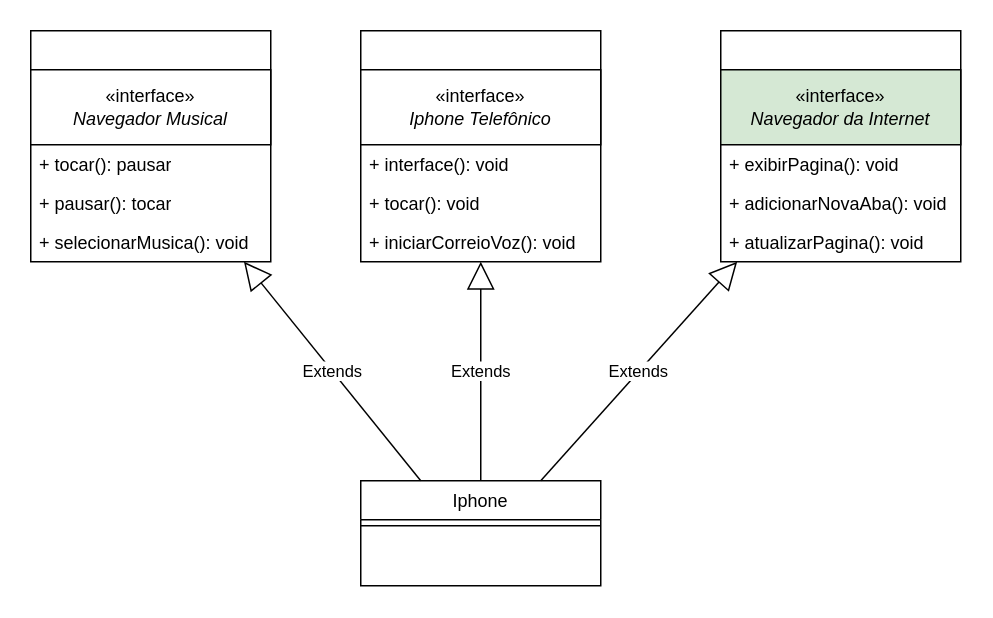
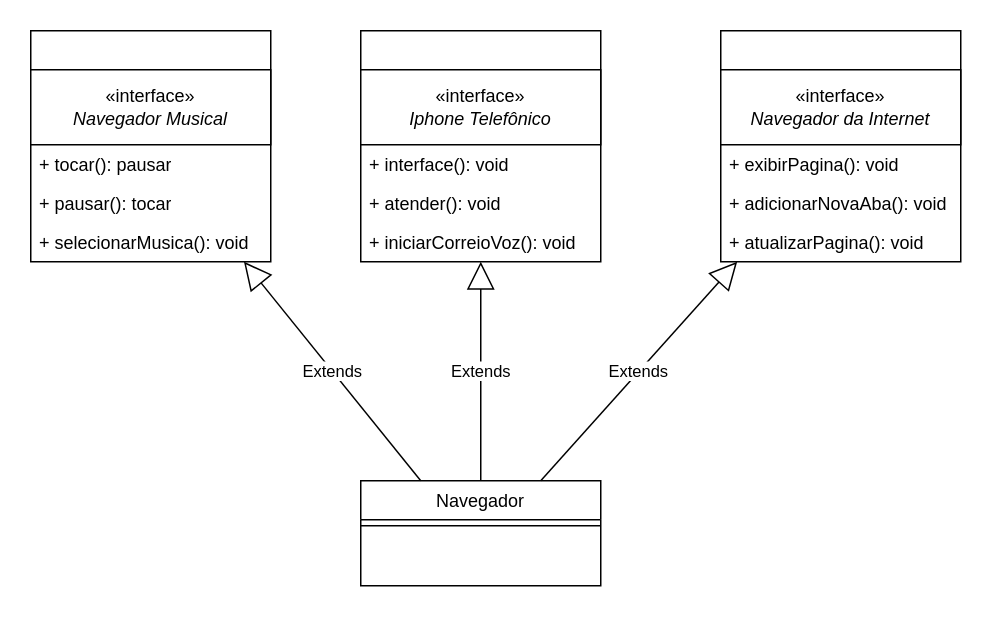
  <mxCell id="0" />
  <mxCell id="1" parent="0" />
- <mxCell id="2" value="Iphone" style="swimlane;fontStyle=0;align=center;verticalAlign=top;childLayout=stackLayout;horizontal=1;startSize=26;horizontalStack=0;resizeParent=1;resizeLast=0;collapsible=1;marginBottom=0;rounded=0;shadow=0;strokeWidth=1;" parent="1" vertex="1"><mxGeometry x="240" y="320" width="160" height="70" as="geometry"><mxRectangle x="340" y="380" width="170" height="26" as="alternateBounds" /></mxGeometry></mxCell>
+ <mxCell id="2" value="Navegador" style="swimlane;fontStyle=0;align=center;verticalAlign=top;childLayout=stackLayout;horizontal=1;startSize=26;horizontalStack=0;resizeParent=1;resizeLast=0;collapsible=1;marginBottom=0;rounded=0;shadow=0;strokeWidth=1;" parent="1" vertex="1"><mxGeometry x="240" y="320" width="160" height="70" as="geometry"><mxRectangle x="340" y="380" width="170" height="26" as="alternateBounds" /></mxGeometry></mxCell>
  <mxCell id="3" value="" style="line;html=1;strokeWidth=1;align=left;verticalAlign=middle;spacingTop=-1;spacingLeft=3;spacingRight=3;rotatable=0;labelPosition=right;points=[];portConstraint=eastwest;" parent="2" vertex="1"><mxGeometry y="26" width="160" height="8" as="geometry" /></mxCell>
  <mxCell id="4" value="Extends" style="endArrow=block;endSize=16;endFill=0;html=1;rounded=0;exitX=0.75;exitY=0;exitDx=0;exitDy=0;" edge="1" parent="1" source="2" target="17"><mxGeometry width="160" relative="1" as="geometry"><mxPoint x="270" y="150" as="sourcePoint" /><mxPoint x="430" y="150" as="targetPoint" /></mxGeometry></mxCell>
  <mxCell id="5" value="Extends" style="endArrow=block;endSize=16;endFill=0;html=1;rounded=0;exitX=0.5;exitY=0;exitDx=0;exitDy=0;" edge="1" parent="1" source="2" target="12"><mxGeometry width="160" relative="1" as="geometry"><mxPoint x="350" y="330" as="sourcePoint" /><mxPoint x="490" y="188" as="targetPoint" /></mxGeometry></mxCell>
  <mxCell id="6" value="Extends" style="endArrow=block;endSize=16;endFill=0;html=1;rounded=0;exitX=0.25;exitY=0;exitDx=0;exitDy=0;" edge="1" parent="1" source="2" target="7"><mxGeometry width="160" relative="1" as="geometry"><mxPoint x="310" y="330" as="sourcePoint" /><mxPoint x="140" y="378" as="targetPoint" /></mxGeometry></mxCell>
  <mxCell id="7" value="" style="swimlane;fontStyle=0;childLayout=stackLayout;horizontal=1;startSize=26;fillColor=none;horizontalStack=0;resizeParent=1;resizeParentMax=0;resizeLast=0;collapsible=1;marginBottom=0;whiteSpace=wrap;html=1;" vertex="1" parent="1"><mxGeometry x="20" y="20" width="160" height="154" as="geometry" /></mxCell>
  <mxCell id="8" value="«interface»&lt;br&gt;&lt;span style=&quot;font-style: italic; text-wrap: nowrap;&quot;&gt;Navegador Musical&lt;/span&gt;" style="html=1;whiteSpace=wrap;" vertex="1" parent="7"><mxGeometry y="26" width="160" height="50" as="geometry" /></mxCell>
  <mxCell id="9" value="+ tocar(): pausar" style="text;strokeColor=none;fillColor=none;align=left;verticalAlign=top;spacingLeft=4;spacingRight=4;overflow=hidden;rotatable=0;points=[[0,0.5],[1,0.5]];portConstraint=eastwest;whiteSpace=wrap;html=1;" vertex="1" parent="7"><mxGeometry y="76" width="160" height="26" as="geometry" /></mxCell>
  <mxCell id="10" value="+ pausar(): tocar" style="text;strokeColor=none;fillColor=none;align=left;verticalAlign=top;spacingLeft=4;spacingRight=4;overflow=hidden;rotatable=0;points=[[0,0.5],[1,0.5]];portConstraint=eastwest;whiteSpace=wrap;html=1;" vertex="1" parent="7"><mxGeometry y="102" width="160" height="26" as="geometry" /></mxCell>
  <mxCell id="11" value="+ selecionarMusica(): void" style="text;strokeColor=none;fillColor=none;align=left;verticalAlign=top;spacingLeft=4;spacingRight=4;overflow=hidden;rotatable=0;points=[[0,0.5],[1,0.5]];portConstraint=eastwest;whiteSpace=wrap;html=1;" vertex="1" parent="7"><mxGeometry y="128" width="160" height="26" as="geometry" /></mxCell>
  <mxCell id="12" value="" style="swimlane;fontStyle=0;childLayout=stackLayout;horizontal=1;startSize=26;fillColor=none;horizontalStack=0;resizeParent=1;resizeParentMax=0;resizeLast=0;collapsible=1;marginBottom=0;whiteSpace=wrap;html=1;" vertex="1" parent="1"><mxGeometry x="240" y="20" width="160" height="154" as="geometry" /></mxCell>
  <mxCell id="13" value="«interface»&lt;br&gt;&lt;span style=&quot;font-style: italic; text-wrap: nowrap;&quot;&gt;Iphone Telefônico&lt;/span&gt;" style="html=1;whiteSpace=wrap;" vertex="1" parent="12"><mxGeometry y="26" width="160" height="50" as="geometry" /></mxCell>
  <mxCell id="14" value="+ interface(): void" style="text;strokeColor=none;fillColor=none;align=left;verticalAlign=top;spacingLeft=4;spacingRight=4;overflow=hidden;rotatable=0;points=[[0,0.5],[1,0.5]];portConstraint=eastwest;whiteSpace=wrap;html=1;" vertex="1" parent="12"><mxGeometry y="76" width="160" height="26" as="geometry" /></mxCell>
- <mxCell id="15" value="+ tocar(): void" style="text;strokeColor=none;fillColor=none;align=left;verticalAlign=top;spacingLeft=4;spacingRight=4;overflow=hidden;rotatable=0;points=[[0,0.5],[1,0.5]];portConstraint=eastwest;whiteSpace=wrap;html=1;" vertex="1" parent="12"><mxGeometry y="102" width="160" height="26" as="geometry" /></mxCell>
+ <mxCell id="15" value="+ atender(): void" style="text;strokeColor=none;fillColor=none;align=left;verticalAlign=top;spacingLeft=4;spacingRight=4;overflow=hidden;rotatable=0;points=[[0,0.5],[1,0.5]];portConstraint=eastwest;whiteSpace=wrap;html=1;" vertex="1" parent="12"><mxGeometry y="102" width="160" height="26" as="geometry" /></mxCell>
  <mxCell id="16" value="+ iniciarCorreioVoz(): void" style="text;strokeColor=none;fillColor=none;align=left;verticalAlign=top;spacingLeft=4;spacingRight=4;overflow=hidden;rotatable=0;points=[[0,0.5],[1,0.5]];portConstraint=eastwest;whiteSpace=wrap;html=1;" vertex="1" parent="12"><mxGeometry y="128" width="160" height="26" as="geometry" /></mxCell>
  <mxCell id="17" value="" style="swimlane;fontStyle=0;childLayout=stackLayout;horizontal=1;startSize=26;fillColor=none;horizontalStack=0;resizeParent=1;resizeParentMax=0;resizeLast=0;collapsible=1;marginBottom=0;whiteSpace=wrap;html=1;" vertex="1" parent="1"><mxGeometry x="480" y="20" width="160" height="154" as="geometry" /></mxCell>
- <mxCell id="18" value="«interface»&lt;br&gt;&lt;span style=&quot;font-style: italic; text-wrap: nowrap;&quot;&gt;Navegador da Internet&lt;/span&gt;" style="html=1;whiteSpace=wrap;fillColor=#d5e8d4;" vertex="1" parent="17"><mxGeometry y="26" width="160" height="50" as="geometry" /></mxCell>
+ <mxCell id="18" value="«interface»&lt;br&gt;&lt;span style=&quot;font-style: italic; text-wrap: nowrap;&quot;&gt;Navegador da Internet&lt;/span&gt;" style="html=1;whiteSpace=wrap;" vertex="1" parent="17"><mxGeometry y="26" width="160" height="50" as="geometry" /></mxCell>
  <mxCell id="19" value="+ exibirPagina(): void" style="text;strokeColor=none;fillColor=none;align=left;verticalAlign=top;spacingLeft=4;spacingRight=4;overflow=hidden;rotatable=0;points=[[0,0.5],[1,0.5]];portConstraint=eastwest;whiteSpace=wrap;html=1;" vertex="1" parent="17"><mxGeometry y="76" width="160" height="26" as="geometry" /></mxCell>
  <mxCell id="20" value="+ adicionarNovaAba(): void" style="text;strokeColor=none;fillColor=none;align=left;verticalAlign=top;spacingLeft=4;spacingRight=4;overflow=hidden;rotatable=0;points=[[0,0.5],[1,0.5]];portConstraint=eastwest;whiteSpace=wrap;html=1;" vertex="1" parent="17"><mxGeometry y="102" width="160" height="26" as="geometry" /></mxCell>
  <mxCell id="21" value="+ atualizarPagina(): void" style="text;strokeColor=none;fillColor=none;align=left;verticalAlign=top;spacingLeft=4;spacingRight=4;overflow=hidden;rotatable=0;points=[[0,0.5],[1,0.5]];portConstraint=eastwest;whiteSpace=wrap;html=1;" vertex="1" parent="17"><mxGeometry y="128" width="160" height="26" as="geometry" /></mxCell>
